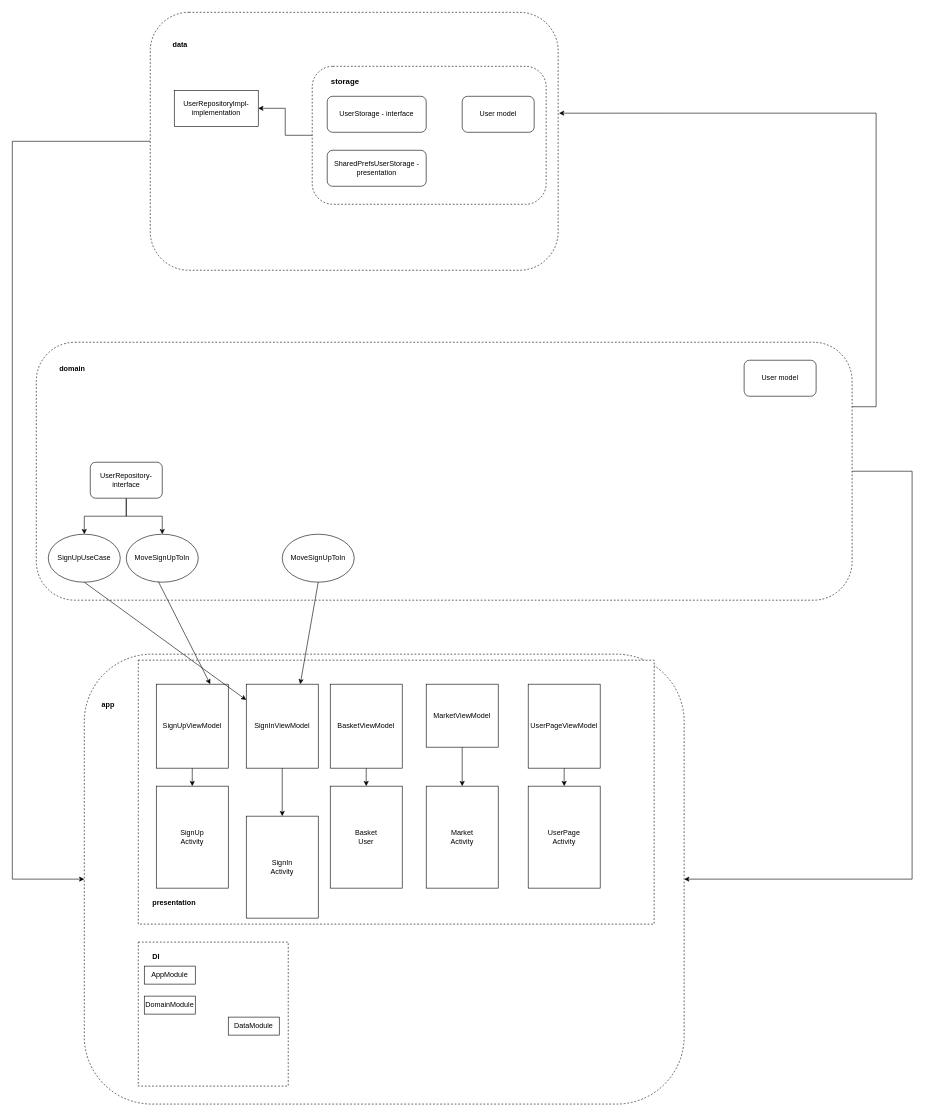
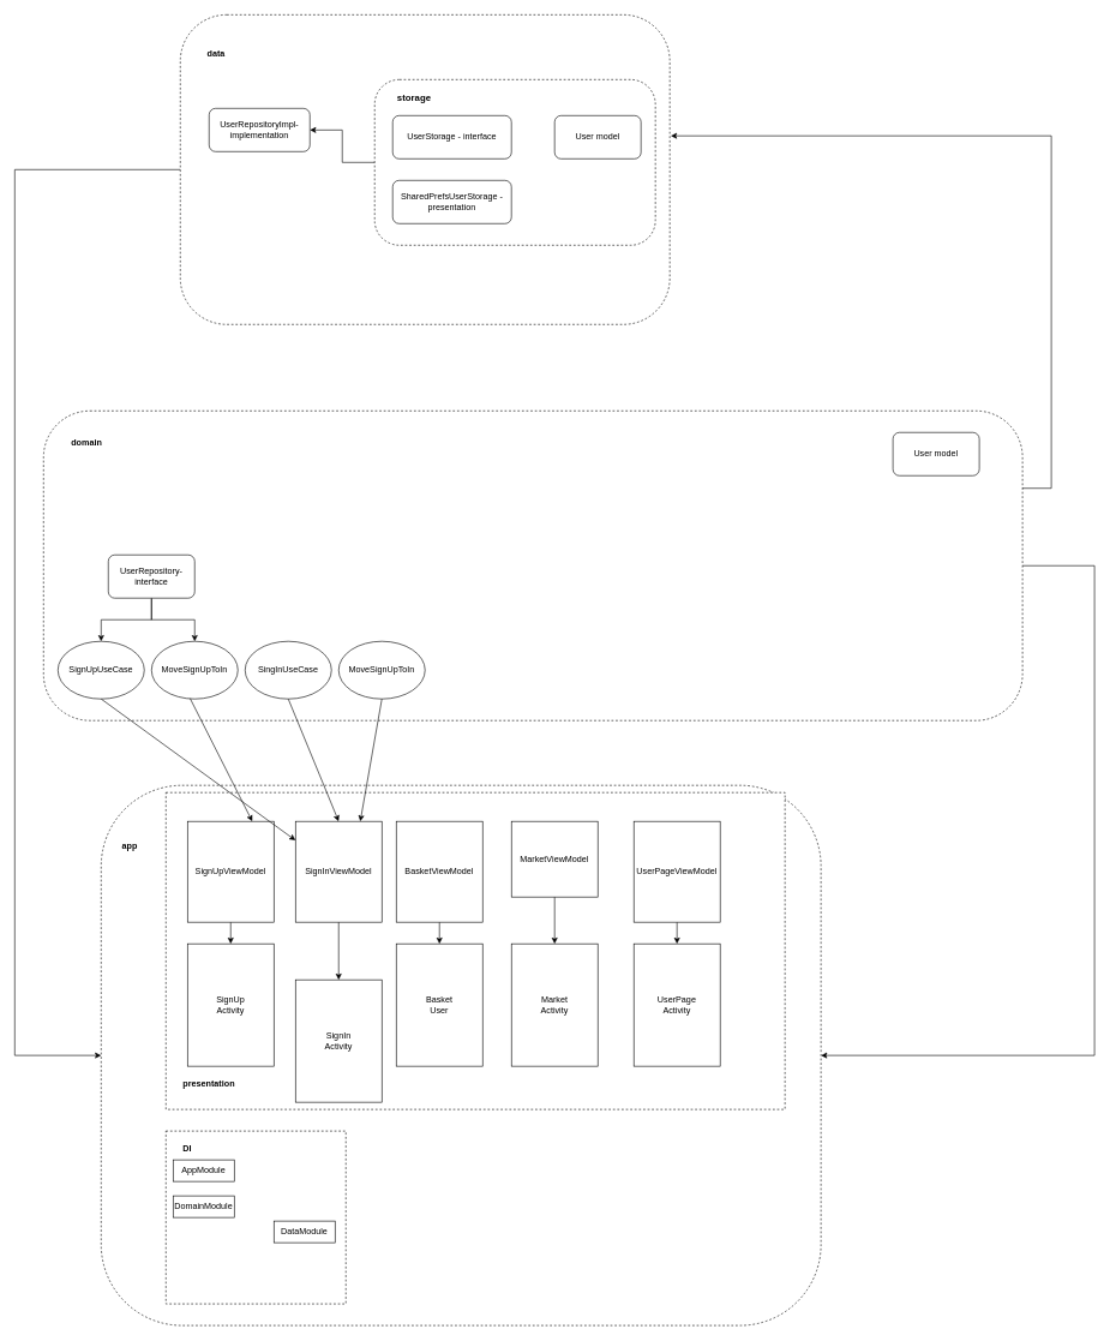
  <mxCell id="0" />
  <mxCell id="1" parent="0" />
  <mxCell id="2" style="edgeStyle=orthogonalEdgeStyle;rounded=0;orthogonalLoop=1;jettySize=auto;html=1;entryX=0;entryY=0.5;entryDx=0;entryDy=0;exitX=0;exitY=0.5;exitDx=0;exitDy=0;" edge="1" parent="1" source="3" target="6"><mxGeometry relative="1" as="geometry"><Array as="points"><mxPoint x="20" y="235" /><mxPoint x="20" y="1465" /></Array></mxGeometry></mxCell>
  <mxCell id="3" value="" style="rounded=1;whiteSpace=wrap;html=1;dashed=1;" vertex="1" parent="1"><mxGeometry x="250" y="20" width="680" height="430" as="geometry" /></mxCell>
  <mxCell id="4" style="edgeStyle=orthogonalEdgeStyle;rounded=0;orthogonalLoop=1;jettySize=auto;html=1;exitX=1;exitY=0.5;exitDx=0;exitDy=0;entryX=1;entryY=0.5;entryDx=0;entryDy=0;" edge="1" parent="1" source="5" target="6"><mxGeometry relative="1" as="geometry"><Array as="points"><mxPoint x="1520" y="785" /><mxPoint x="1520" y="1465" /></Array></mxGeometry></mxCell>
  <mxCell id="5" value="" style="rounded=1;whiteSpace=wrap;html=1;dashed=1;" vertex="1" parent="1"><mxGeometry x="60" y="570" width="1360" height="430" as="geometry" /></mxCell>
  <mxCell id="6" value="" style="rounded=1;whiteSpace=wrap;html=1;dashed=1;" vertex="1" parent="1"><mxGeometry x="140" y="1090" width="1000" height="750" as="geometry" /></mxCell>
  <mxCell id="7" style="edgeStyle=orthogonalEdgeStyle;rounded=0;orthogonalLoop=1;jettySize=auto;html=1;exitX=1;exitY=0.25;exitDx=0;exitDy=0;entryX=1.002;entryY=0.391;entryDx=0;entryDy=0;entryPerimeter=0;" edge="1" parent="1" source="5" target="3"><mxGeometry relative="1" as="geometry"><Array as="points"><mxPoint x="1460" y="678" /><mxPoint x="1460" y="188" /></Array></mxGeometry></mxCell>
  <mxCell id="8" value="&lt;b&gt;app&lt;/b&gt;" style="text;html=1;strokeColor=none;fillColor=none;align=center;verticalAlign=middle;whiteSpace=wrap;rounded=0;" vertex="1" parent="1"><mxGeometry x="150" y="1160" width="60" height="30" as="geometry" /></mxCell>
  <mxCell id="9" value="&lt;b&gt;domain&lt;/b&gt;" style="text;html=1;strokeColor=none;fillColor=none;align=center;verticalAlign=middle;whiteSpace=wrap;rounded=0;" vertex="1" parent="1"><mxGeometry x="90" y="600" width="60" height="30" as="geometry" /></mxCell>
  <mxCell id="10" value="&lt;b&gt;data&lt;br&gt;&lt;/b&gt;" style="text;html=1;strokeColor=none;fillColor=none;align=center;verticalAlign=middle;whiteSpace=wrap;rounded=0;" vertex="1" parent="1"><mxGeometry x="270" y="60" width="60" height="30" as="geometry" /></mxCell>
  <mxCell id="11" value="" style="rounded=0;whiteSpace=wrap;html=1;dashed=1;" vertex="1" parent="1"><mxGeometry x="230" y="1100" width="860" height="440" as="geometry" /></mxCell>
  <mxCell id="12" value="SignUp&lt;br&gt;Activity" style="rounded=0;whiteSpace=wrap;html=1;" vertex="1" parent="1"><mxGeometry x="260" y="1310" width="120" height="170" as="geometry" /></mxCell>
  <mxCell id="13" style="edgeStyle=orthogonalEdgeStyle;rounded=0;orthogonalLoop=1;jettySize=auto;html=1;exitX=0.5;exitY=1;exitDx=0;exitDy=0;entryX=0.5;entryY=0;entryDx=0;entryDy=0;" edge="1" parent="1" source="14" target="12"><mxGeometry relative="1" as="geometry" /></mxCell>
  <mxCell id="14" value="SignUpViewModel" style="rounded=0;whiteSpace=wrap;html=1;" vertex="1" parent="1"><mxGeometry x="260" y="1140" width="120" height="140" as="geometry" /></mxCell>
  <mxCell id="15" value="SignIn&lt;br&gt;Activity" style="rounded=0;whiteSpace=wrap;html=1;" vertex="1" parent="1"><mxGeometry x="410" y="1360" width="120" height="170" as="geometry" /></mxCell>
  <mxCell id="16" value="Basket&lt;br&gt;User" style="rounded=0;whiteSpace=wrap;html=1;" vertex="1" parent="1"><mxGeometry x="550" y="1310" width="120" height="170" as="geometry" /></mxCell>
  <mxCell id="17" style="edgeStyle=orthogonalEdgeStyle;rounded=0;orthogonalLoop=1;jettySize=auto;html=1;exitX=0.5;exitY=1;exitDx=0;exitDy=0;" edge="1" parent="1" source="18" target="15"><mxGeometry relative="1" as="geometry" /></mxCell>
  <mxCell id="18" value="SignInViewModel" style="rounded=0;whiteSpace=wrap;html=1;" vertex="1" parent="1"><mxGeometry x="410" y="1140" width="120" height="140" as="geometry" /></mxCell>
  <mxCell id="19" style="edgeStyle=orthogonalEdgeStyle;rounded=0;orthogonalLoop=1;jettySize=auto;html=1;exitX=0.5;exitY=1;exitDx=0;exitDy=0;entryX=0.5;entryY=0;entryDx=0;entryDy=0;" edge="1" parent="1" source="20" target="16"><mxGeometry relative="1" as="geometry" /></mxCell>
  <mxCell id="20" value="BasketViewModel" style="rounded=0;whiteSpace=wrap;html=1;" vertex="1" parent="1"><mxGeometry x="550" y="1140" width="120" height="140" as="geometry" /></mxCell>
  <mxCell id="21" style="edgeStyle=orthogonalEdgeStyle;rounded=0;orthogonalLoop=1;jettySize=auto;html=1;exitX=0.5;exitY=1;exitDx=0;exitDy=0;entryX=0.5;entryY=0;entryDx=0;entryDy=0;" edge="1" parent="1" source="22" target="23"><mxGeometry relative="1" as="geometry" /></mxCell>
  <mxCell id="22" value="MarketViewModel" style="rounded=0;whiteSpace=wrap;html=1;" vertex="1" parent="1"><mxGeometry x="710" y="1140" width="120" height="105" as="geometry" /></mxCell>
  <mxCell id="23" value="Market&lt;br&gt;Activity" style="rounded=0;whiteSpace=wrap;html=1;" vertex="1" parent="1"><mxGeometry x="710" y="1310" width="120" height="170" as="geometry" /></mxCell>
  <mxCell id="24" value="UserPage&lt;br&gt;Activity" style="rounded=0;whiteSpace=wrap;html=1;" vertex="1" parent="1"><mxGeometry x="880" y="1310" width="120" height="170" as="geometry" /></mxCell>
  <mxCell id="25" style="edgeStyle=orthogonalEdgeStyle;rounded=0;orthogonalLoop=1;jettySize=auto;html=1;exitX=0.5;exitY=1;exitDx=0;exitDy=0;entryX=0.5;entryY=0;entryDx=0;entryDy=0;" edge="1" parent="1" source="26" target="24"><mxGeometry relative="1" as="geometry" /></mxCell>
  <mxCell id="26" value="UserPageViewModel" style="rounded=0;whiteSpace=wrap;html=1;" vertex="1" parent="1"><mxGeometry x="880" y="1140" width="120" height="140" as="geometry" /></mxCell>
  <mxCell id="27" value="SignUpUseCase" style="ellipse;whiteSpace=wrap;html=1;" vertex="1" parent="1"><mxGeometry x="80" y="890" width="120" height="80" as="geometry" /></mxCell>
+ <mxCell id="28" value="SingInUseCase" style="ellipse;whiteSpace=wrap;html=1;" vertex="1" parent="1"><mxGeometry x="340" y="890" width="120" height="80" as="geometry" /></mxCell>
  <mxCell id="29" value="MoveSignUpToIn" style="ellipse;whiteSpace=wrap;html=1;" vertex="1" parent="1"><mxGeometry x="210" y="890" width="120" height="80" as="geometry" /></mxCell>
  <mxCell id="30" value="" style="endArrow=classic;html=1;rounded=0;exitX=0.5;exitY=1;exitDx=0;exitDy=0;" edge="1" parent="1" source="27" target="18"><mxGeometry width="50" height="50" relative="1" as="geometry"><mxPoint x="440" y="1090" as="sourcePoint" /><mxPoint x="490" y="1040" as="targetPoint" /></mxGeometry></mxCell>
+ <mxCell id="31" value="" style="endArrow=classic;html=1;rounded=0;exitX=0.5;exitY=1;exitDx=0;exitDy=0;entryX=0.5;entryY=0;entryDx=0;entryDy=0;" edge="1" parent="1" source="28" target="18"><mxGeometry width="50" height="50" relative="1" as="geometry"><mxPoint x="440" y="1090" as="sourcePoint" /><mxPoint x="490" y="1040" as="targetPoint" /></mxGeometry></mxCell>
  <mxCell id="32" value="" style="endArrow=classic;html=1;rounded=0;exitX=0.447;exitY=0.992;exitDx=0;exitDy=0;exitPerimeter=0;entryX=0.75;entryY=0;entryDx=0;entryDy=0;" edge="1" parent="1" source="29" target="14"><mxGeometry width="50" height="50" relative="1" as="geometry"><mxPoint x="440" y="1090" as="sourcePoint" /><mxPoint x="490" y="1040" as="targetPoint" /></mxGeometry></mxCell>
  <mxCell id="33" value="MoveSignUpToIn" style="ellipse;whiteSpace=wrap;html=1;" vertex="1" parent="1"><mxGeometry x="470" y="890" width="120" height="80" as="geometry" /></mxCell>
  <mxCell id="34" value="" style="endArrow=classic;html=1;rounded=0;exitX=0.5;exitY=1;exitDx=0;exitDy=0;entryX=0.75;entryY=0;entryDx=0;entryDy=0;" edge="1" parent="1" source="33" target="18"><mxGeometry width="50" height="50" relative="1" as="geometry"><mxPoint x="440" y="1090" as="sourcePoint" /><mxPoint x="490" y="1040" as="targetPoint" /></mxGeometry></mxCell>
  <mxCell id="35" value="" style="rounded=0;whiteSpace=wrap;html=1;dashed=1;" vertex="1" parent="1"><mxGeometry x="230" y="1570" width="250" height="240" as="geometry" /></mxCell>
  <mxCell id="36" value="DI" style="text;html=1;strokeColor=none;fillColor=none;align=center;verticalAlign=middle;whiteSpace=wrap;rounded=0;fontStyle=1" vertex="1" parent="1"><mxGeometry x="230" y="1580" width="60" height="30" as="geometry" /></mxCell>
  <mxCell id="37" value="presentation" style="text;html=1;strokeColor=none;fillColor=none;align=center;verticalAlign=middle;whiteSpace=wrap;rounded=0;fontStyle=1" vertex="1" parent="1"><mxGeometry x="250" y="1490" width="80" height="30" as="geometry" /></mxCell>
  <mxCell id="38" value="&lt;font style=&quot;vertical-align: inherit;&quot;&gt;&lt;font style=&quot;vertical-align: inherit;&quot;&gt;АppModule&lt;/font&gt;&lt;/font&gt;" style="rounded=0;whiteSpace=wrap;html=1;" vertex="1" parent="1"><mxGeometry x="240" y="1610" width="85" height="30" as="geometry" /></mxCell>
  <mxCell id="39" value="&lt;font style=&quot;vertical-align: inherit;&quot;&gt;&lt;font style=&quot;vertical-align: inherit;&quot;&gt;&lt;font style=&quot;vertical-align: inherit;&quot;&gt;&lt;font style=&quot;vertical-align: inherit;&quot;&gt;DomainModule&lt;/font&gt;&lt;/font&gt;&lt;/font&gt;&lt;/font&gt;" style="rounded=0;whiteSpace=wrap;html=1;" vertex="1" parent="1"><mxGeometry x="240" y="1660" width="85" height="30" as="geometry" /></mxCell>
  <mxCell id="40" value="&lt;font style=&quot;vertical-align: inherit;&quot;&gt;&lt;font style=&quot;vertical-align: inherit;&quot;&gt;&lt;font style=&quot;vertical-align: inherit;&quot;&gt;&lt;font style=&quot;vertical-align: inherit;&quot;&gt;DataModule&lt;/font&gt;&lt;/font&gt;&lt;/font&gt;&lt;/font&gt;" style="rounded=0;whiteSpace=wrap;html=1;" vertex="1" parent="1"><mxGeometry x="380" y="1695" width="85" height="30" as="geometry" /></mxCell>
  <mxCell id="41" style="edgeStyle=orthogonalEdgeStyle;rounded=0;orthogonalLoop=1;jettySize=auto;html=1;exitX=0.5;exitY=1;exitDx=0;exitDy=0;entryX=0.5;entryY=0;entryDx=0;entryDy=0;" edge="1" parent="1" source="43" target="27"><mxGeometry relative="1" as="geometry" /></mxCell>
  <mxCell id="42" style="edgeStyle=orthogonalEdgeStyle;rounded=0;orthogonalLoop=1;jettySize=auto;html=1;exitX=0.5;exitY=1;exitDx=0;exitDy=0;entryX=0.5;entryY=0;entryDx=0;entryDy=0;" edge="1" parent="1" source="43" target="29"><mxGeometry relative="1" as="geometry" /></mxCell>
  <mxCell id="43" value="UserRepository-interface" style="rounded=1;whiteSpace=wrap;html=1;" vertex="1" parent="1"><mxGeometry x="150" y="770" width="120" height="60" as="geometry" /></mxCell>
- <mxCell id="44" value="UserRepositoryImpl-&lt;br&gt;implementation" style="whiteSpace=wrap;html=1;rounded=0;" vertex="1" parent="1"><mxGeometry x="290" y="150" width="140" height="60" as="geometry" /></mxCell>
+ <mxCell id="44" value="UserRepositoryImpl-&lt;br&gt;implementation" style="rounded=1;whiteSpace=wrap;html=1;" vertex="1" parent="1"><mxGeometry x="290" y="150" width="140" height="60" as="geometry" /></mxCell>
  <mxCell id="45" style="edgeStyle=orthogonalEdgeStyle;rounded=0;orthogonalLoop=1;jettySize=auto;html=1;exitX=0;exitY=0.5;exitDx=0;exitDy=0;entryX=1;entryY=0.5;entryDx=0;entryDy=0;" edge="1" parent="1" source="46" target="44"><mxGeometry relative="1" as="geometry" /></mxCell>
  <mxCell id="46" value="" style="rounded=1;whiteSpace=wrap;html=1;dashed=1;" vertex="1" parent="1"><mxGeometry x="520" y="110" width="390" height="230" as="geometry" /></mxCell>
  <mxCell id="47" value="User model" style="rounded=1;whiteSpace=wrap;html=1;" vertex="1" parent="1"><mxGeometry x="770" y="160" width="120" height="60" as="geometry" /></mxCell>
  <mxCell id="48" value="UserStorage - interface" style="rounded=1;whiteSpace=wrap;html=1;" vertex="1" parent="1"><mxGeometry x="545" y="160" width="165" height="60" as="geometry" /></mxCell>
  <mxCell id="49" value="SharedPrefsUserStorage -presentation" style="rounded=1;whiteSpace=wrap;html=1;" vertex="1" parent="1"><mxGeometry x="545" y="250" width="165" height="60" as="geometry" /></mxCell>
  <mxCell id="50" value="storage" style="text;html=1;strokeColor=none;fillColor=none;align=center;verticalAlign=middle;whiteSpace=wrap;rounded=0;fontStyle=1;fontSize=13;" vertex="1" parent="1"><mxGeometry x="545" y="120" width="60" height="30" as="geometry" /></mxCell>
  <mxCell id="51" value="User model" style="rounded=1;whiteSpace=wrap;html=1;" vertex="1" parent="1"><mxGeometry x="1240" y="600" width="120" height="60" as="geometry" /></mxCell>
